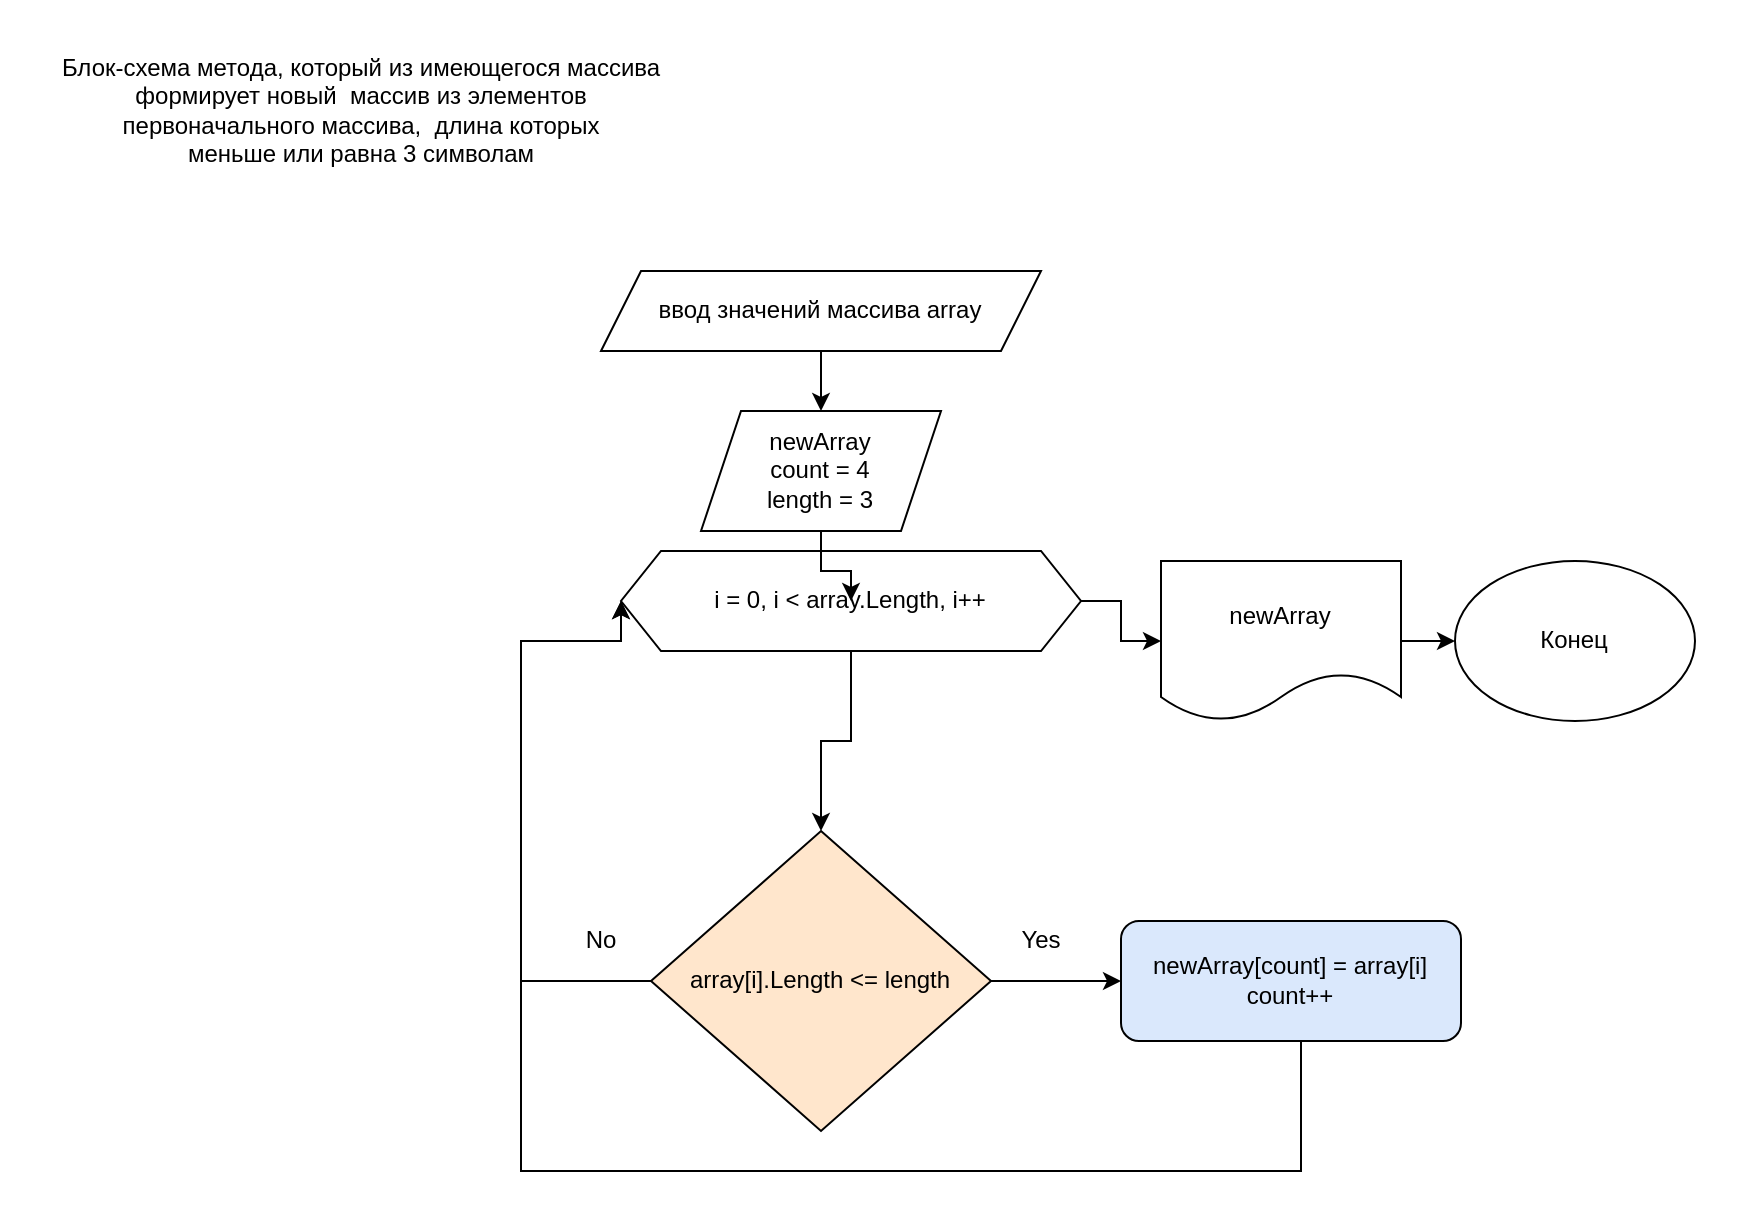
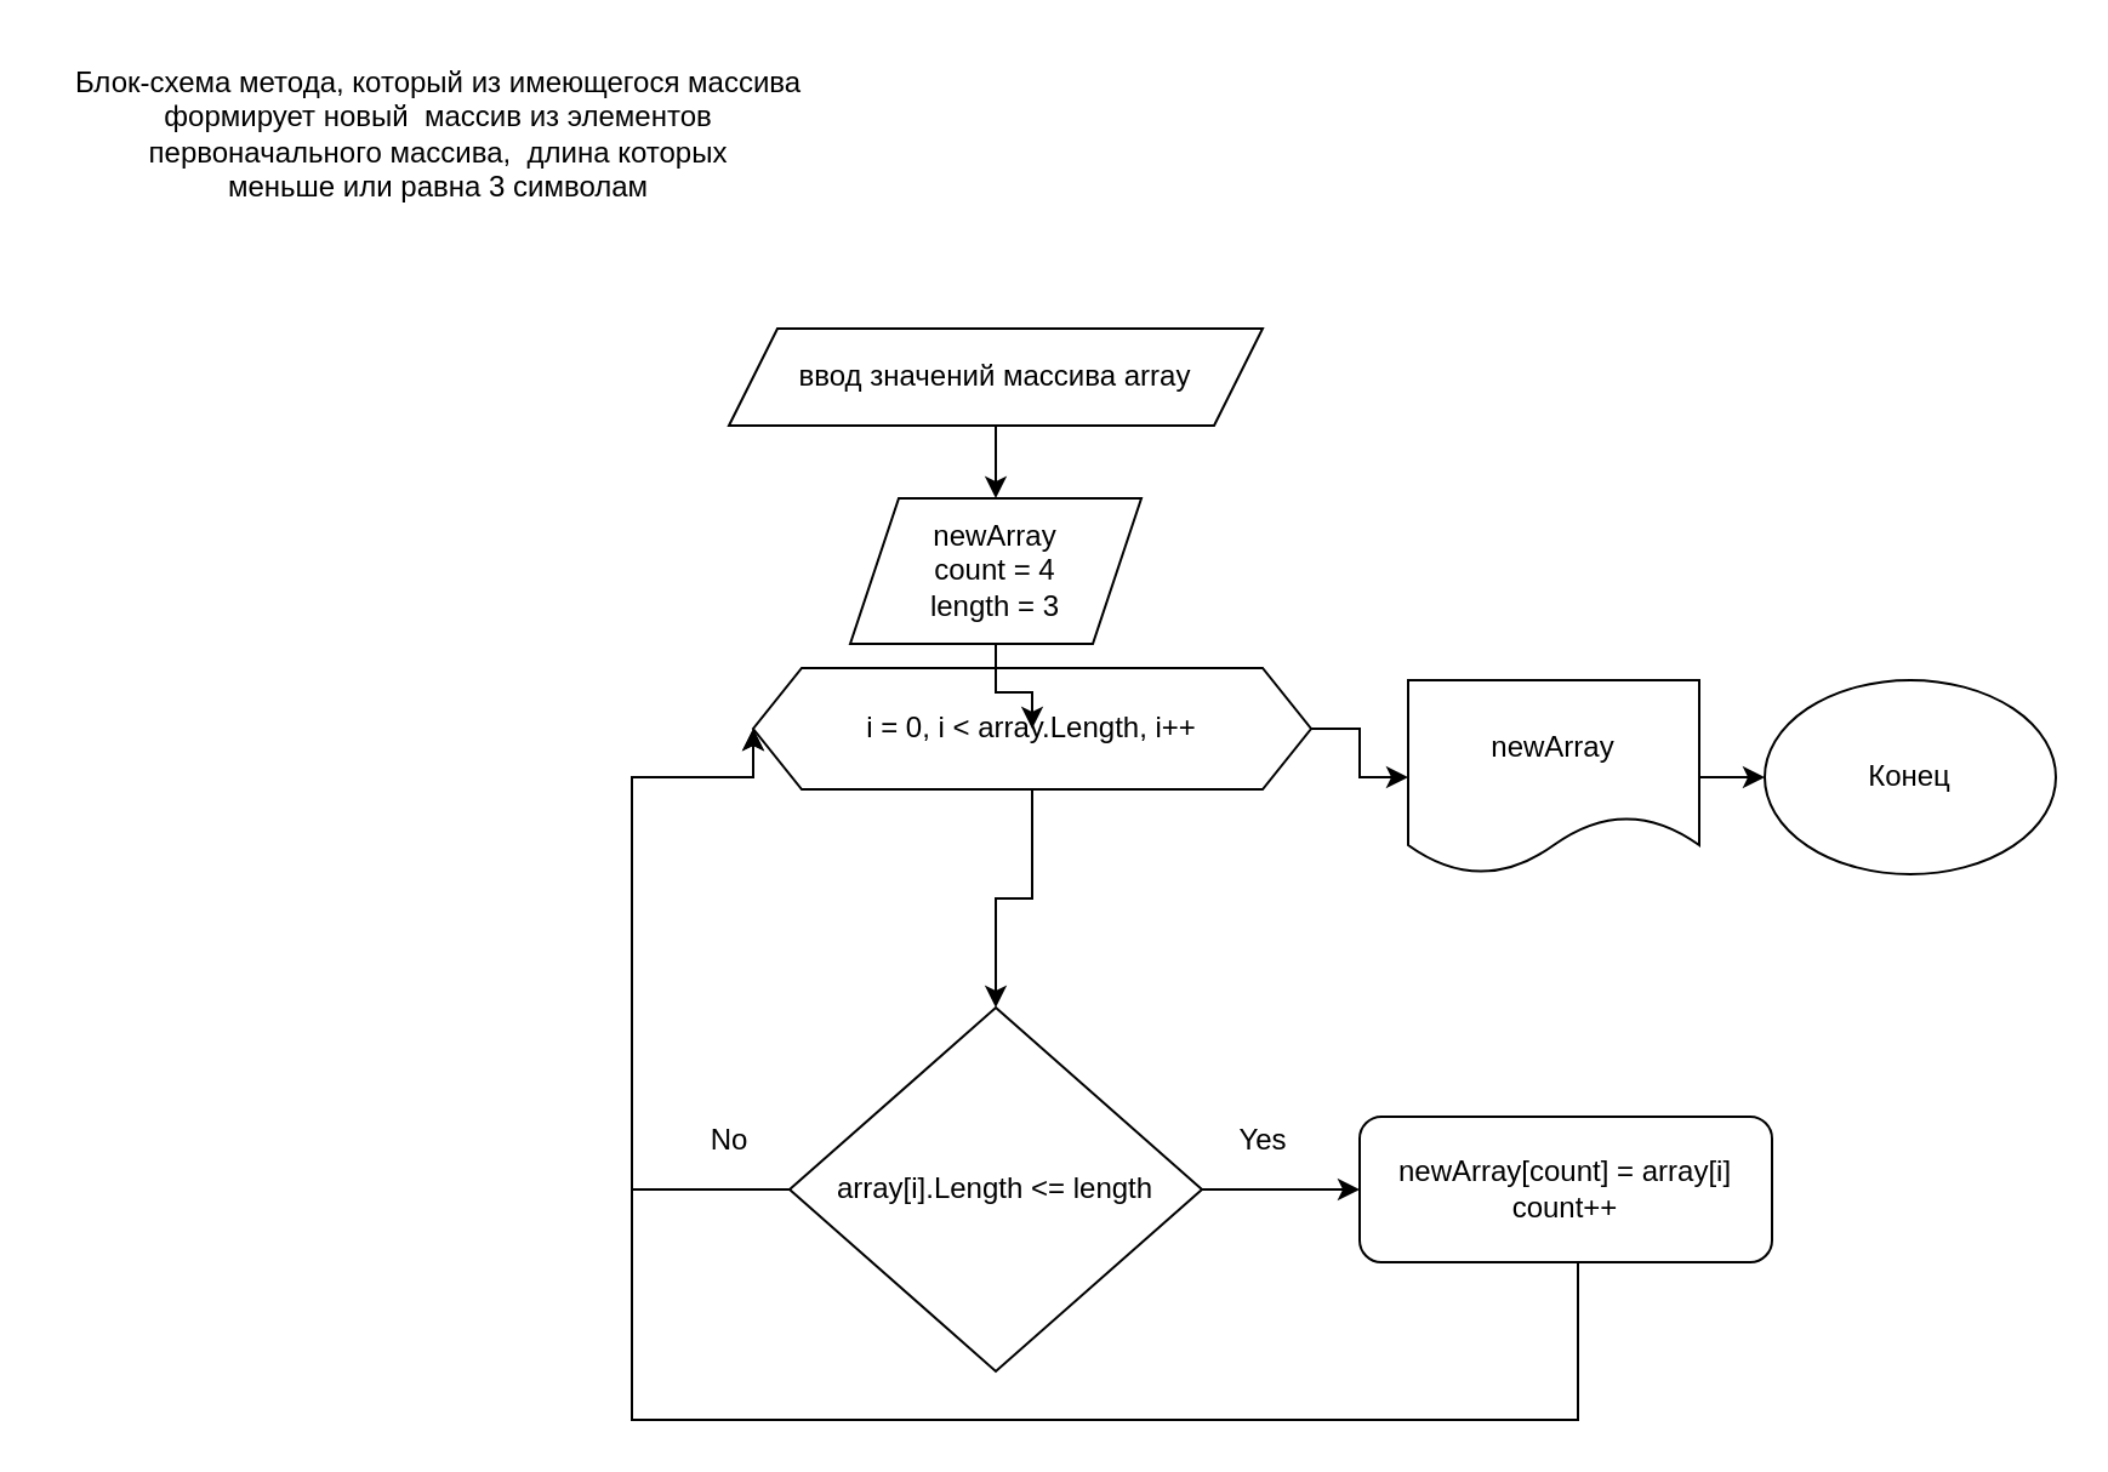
  <mxCell id="0" />
  <mxCell id="1" parent="0" />
  <mxCell id="2" value="" style="edgeStyle=orthogonalEdgeStyle;rounded=0;orthogonalLoop=1;jettySize=auto;html=1;" edge="1" parent="1" source="3" target="18"><mxGeometry relative="1" as="geometry" /></mxCell>
  <mxCell id="3" value="ввод значений массива array" style="shape=parallelogram;perimeter=parallelogramPerimeter;whiteSpace=wrap;html=1;fixedSize=1;" vertex="1" parent="1"><mxGeometry x="300" y="135" width="220" height="40" as="geometry" /></mxCell>
  <mxCell id="4" value="" style="edgeStyle=orthogonalEdgeStyle;rounded=0;orthogonalLoop=1;jettySize=auto;html=1;" edge="1" parent="1" source="6" target="9"><mxGeometry relative="1" as="geometry" /></mxCell>
  <mxCell id="5" value="" style="edgeStyle=orthogonalEdgeStyle;rounded=0;orthogonalLoop=1;jettySize=auto;html=1;" edge="1" parent="1" source="6" target="15"><mxGeometry relative="1" as="geometry" /></mxCell>
  <mxCell id="6" value="i = 0, i &amp;lt; array.Length, i++" style="shape=hexagon;perimeter=hexagonPerimeter2;whiteSpace=wrap;html=1;fixedSize=1;" vertex="1" parent="1"><mxGeometry x="310" y="275" width="230" height="50" as="geometry" /></mxCell>
  <mxCell id="7" value="" style="edgeStyle=orthogonalEdgeStyle;rounded=0;orthogonalLoop=1;jettySize=auto;html=1;" edge="1" parent="1" source="9" target="11"><mxGeometry relative="1" as="geometry" /></mxCell>
  <mxCell id="8" style="edgeStyle=orthogonalEdgeStyle;rounded=0;orthogonalLoop=1;jettySize=auto;html=1;exitX=0;exitY=0.5;exitDx=0;exitDy=0;entryX=0;entryY=0.5;entryDx=0;entryDy=0;" edge="1" parent="1" source="9" target="6"><mxGeometry relative="1" as="geometry"><Array as="points"><mxPoint x="260" y="490" /><mxPoint x="260" y="320" /></Array></mxGeometry></mxCell>
- <mxCell id="9" value="array[i].Length &amp;lt;= length" style="rhombus;whiteSpace=wrap;html=1;fillColor=#ffe6cc;" vertex="1" parent="1"><mxGeometry x="325" y="415" width="170" height="150" as="geometry" /></mxCell>
+ <mxCell id="9" value="array[i].Length &amp;lt;= length" style="rhombus;whiteSpace=wrap;html=1;" vertex="1" parent="1"><mxGeometry x="325" y="415" width="170" height="150" as="geometry" /></mxCell>
  <mxCell id="10" style="edgeStyle=orthogonalEdgeStyle;rounded=0;orthogonalLoop=1;jettySize=auto;html=1;exitX=0.5;exitY=1;exitDx=0;exitDy=0;entryX=0;entryY=0.5;entryDx=0;entryDy=0;" edge="1" parent="1" source="11" target="6"><mxGeometry relative="1" as="geometry"><Array as="points"><mxPoint x="645" y="470" /><mxPoint x="650" y="470" /><mxPoint x="650" y="585" /><mxPoint x="260" y="585" /><mxPoint x="260" y="320" /></Array></mxGeometry></mxCell>
- <mxCell id="11" value="newArray[count] = array[i]&lt;br&gt;count++" style="rounded=1;whiteSpace=wrap;html=1;fillColor=#dae8fc;" vertex="1" parent="1"><mxGeometry x="560" y="460" width="170" height="60" as="geometry" /></mxCell>
+ <mxCell id="11" value="newArray[count] = array[i]&lt;br&gt;count++" style="rounded=1;whiteSpace=wrap;html=1;" vertex="1" parent="1"><mxGeometry x="560" y="460" width="170" height="60" as="geometry" /></mxCell>
  <mxCell id="12" value="Yes" style="text;html=1;align=center;verticalAlign=middle;resizable=0;points=[];autosize=1;strokeColor=none;fillColor=none;" vertex="1" parent="1"><mxGeometry x="500" y="455" width="40" height="30" as="geometry" /></mxCell>
  <mxCell id="13" value="No" style="text;html=1;align=center;verticalAlign=middle;resizable=0;points=[];autosize=1;strokeColor=none;fillColor=none;" vertex="1" parent="1"><mxGeometry x="280" y="455" width="40" height="30" as="geometry" /></mxCell>
  <mxCell id="14" value="" style="edgeStyle=orthogonalEdgeStyle;rounded=0;orthogonalLoop=1;jettySize=auto;html=1;" edge="1" parent="1" source="15" target="16"><mxGeometry relative="1" as="geometry" /></mxCell>
  <mxCell id="15" value="newArray" style="shape=document;whiteSpace=wrap;html=1;boundedLbl=1;" vertex="1" parent="1"><mxGeometry x="580" y="280" width="120" height="80" as="geometry" /></mxCell>
  <mxCell id="16" value="Конец" style="ellipse;whiteSpace=wrap;html=1;" vertex="1" parent="1"><mxGeometry x="727" y="280" width="120" height="80" as="geometry" /></mxCell>
  <mxCell id="17" value="" style="edgeStyle=orthogonalEdgeStyle;rounded=0;orthogonalLoop=1;jettySize=auto;html=1;" edge="1" parent="1" source="18" target="6"><mxGeometry relative="1" as="geometry" /></mxCell>
  <mxCell id="18" value="newArray&lt;br&gt;count = 4&lt;br style=&quot;border-color: var(--border-color);&quot;&gt;length = 3&lt;br&gt;" style="shape=parallelogram;perimeter=parallelogramPerimeter;whiteSpace=wrap;html=1;fixedSize=1;" vertex="1" parent="1"><mxGeometry x="350" y="205" width="120" height="60" as="geometry" /></mxCell>
  <mxCell id="19" value="Блок-схема метода, который из имеющегося массива &lt;br&gt;формирует новый&amp;nbsp; массив из элементов &lt;br&gt;первоначального массива,&amp;nbsp; длина которых &lt;br&gt;меньше или равна 3 символам" style="text;html=1;align=center;verticalAlign=middle;resizable=0;points=[];autosize=1;strokeColor=none;fillColor=none;" vertex="1" parent="1"><mxGeometry y="20" width="320" height="70" as="geometry" x="20" /></mxCell>
